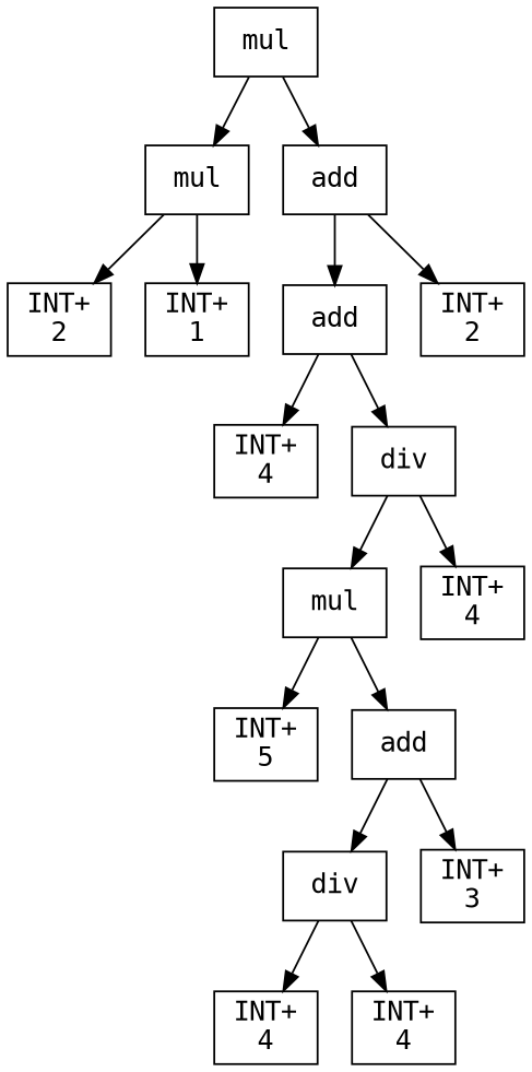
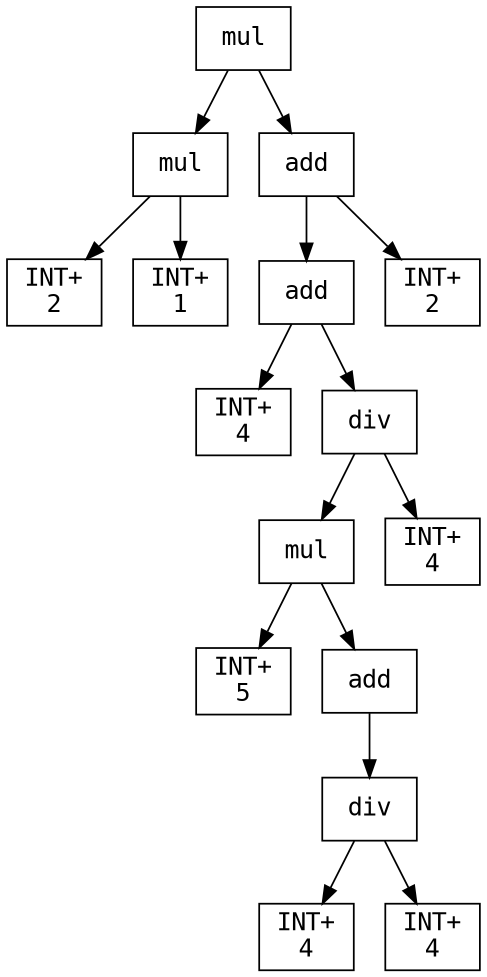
  digraph {
    fontname="DejaVu Sans Mono"
    node [shape=box fontname="DejaVu Sans Mono"]
    edge [fontname="DejaVu Sans Mono"]
    n1 [label=mul]
    n2 [label=mul]
    n3 [label=add]
    n4 [label="INT+\n2"]
    n5 [label="INT+\n1"]
    n6 [label=add]
    n7 [label="INT+\n2"]
    n8 [label="INT+\n4"]
    n9 [label=div]
    n10 [label=mul]
    n11 [label="INT+\n4"]
    n12 [label="INT+\n5"]
    n13 [label=add]
    n14 [label=div]
-   n15 [label="INT+\n3"]
    n16 [label="INT+\n4"]
    n17 [label="INT+\n4"]
    n1 -> n2
    n1 -> n3
    n2 -> n4
    n2 -> n5
    n3 -> n6
    n3 -> n7
    n6 -> n8
    n6 -> n9
    n9 -> n10
    n9 -> n11
    n10 -> n12
    n10 -> n13
    n13 -> n14
-   n13 -> n15
    n14 -> n16
    n14 -> n17
  }
